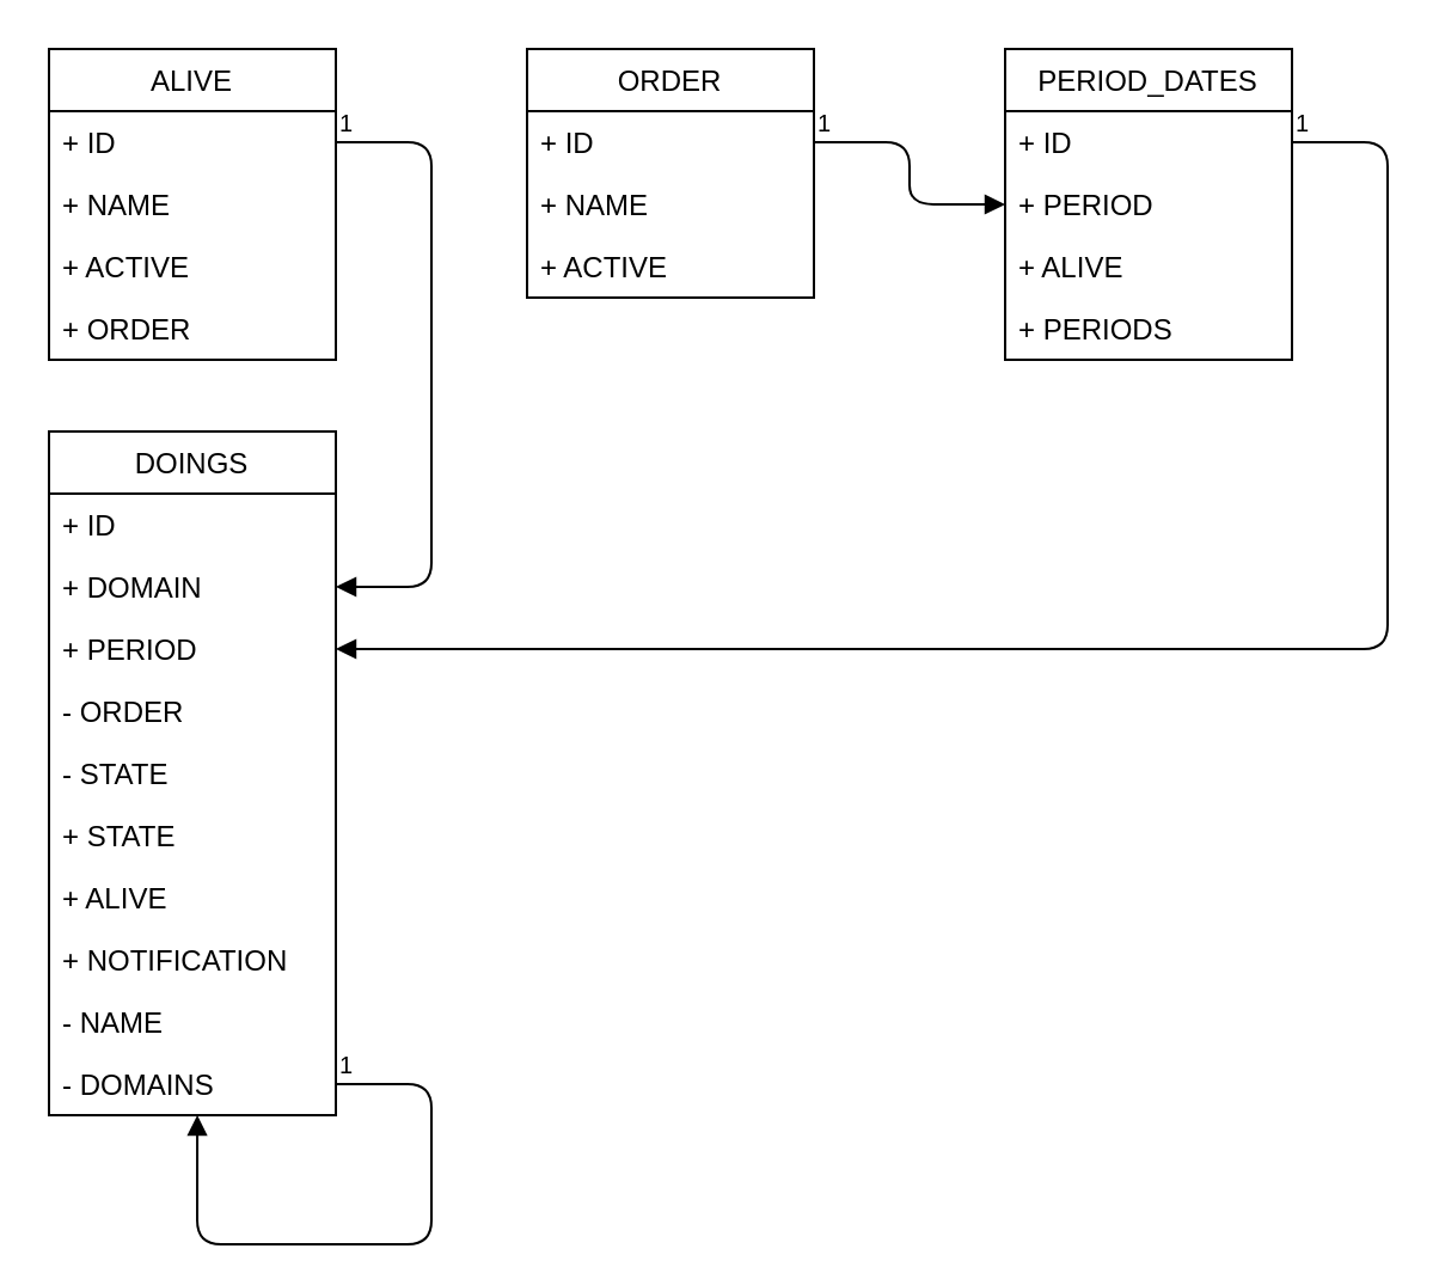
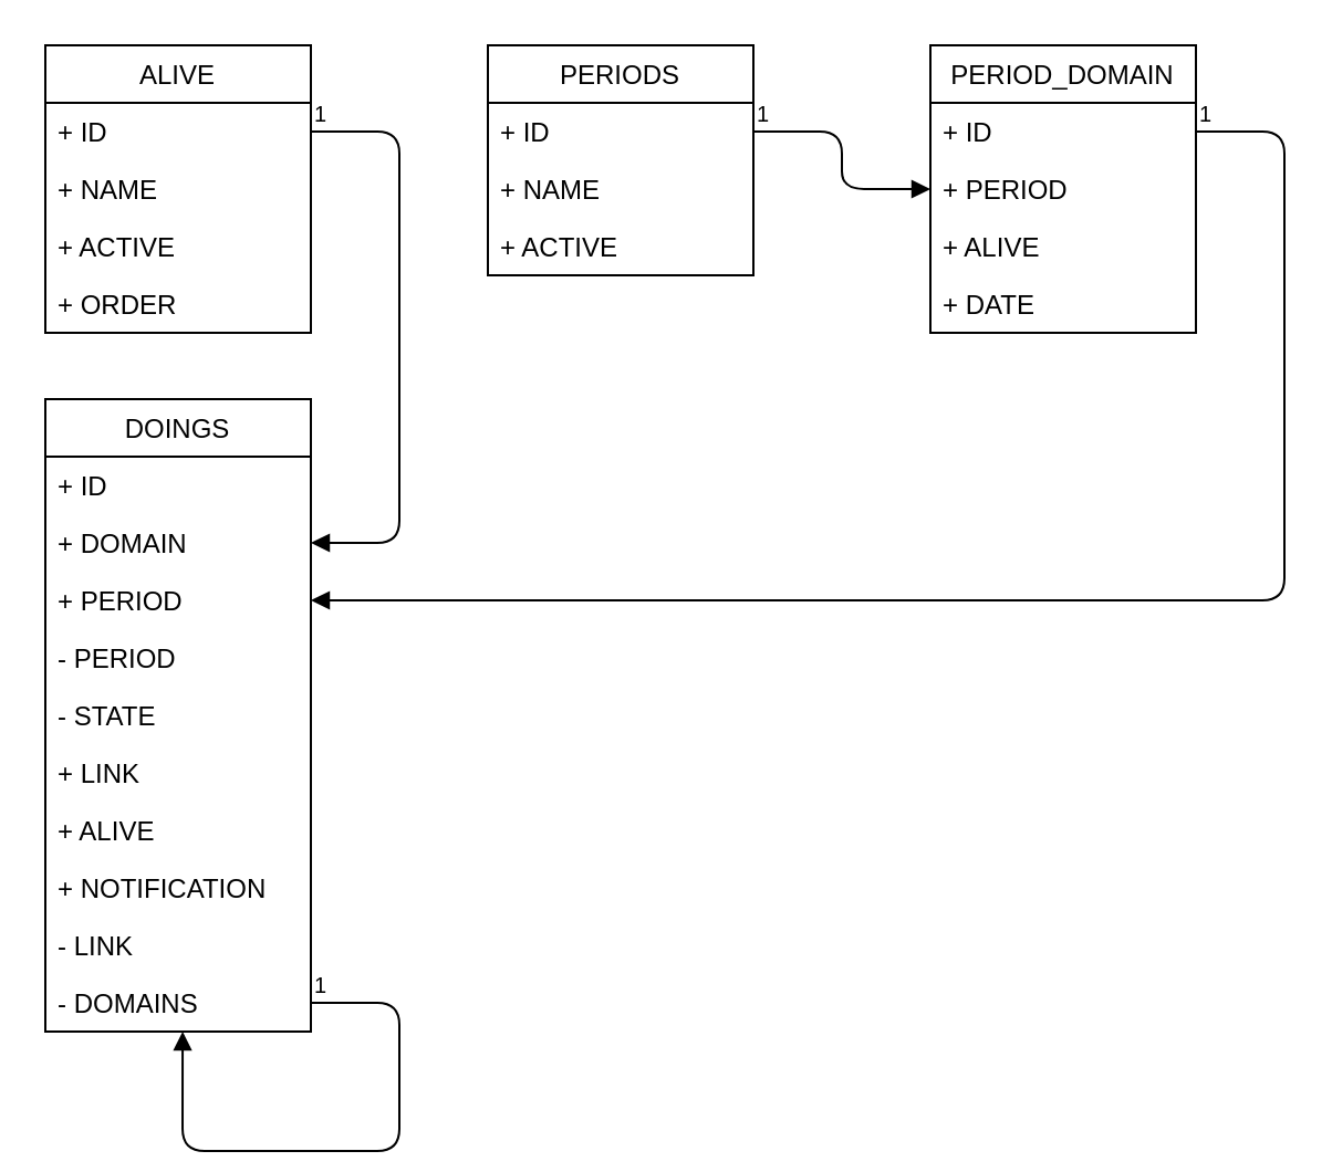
  <mxCell id="0" />
  <mxCell id="1" parent="0" />
  <mxCell id="2" value="ALIVE" style="swimlane;fontStyle=0;childLayout=stackLayout;horizontal=1;startSize=26;fillColor=none;horizontalStack=0;resizeParent=1;resizeParentMax=0;resizeLast=0;collapsible=1;marginBottom=0;" vertex="1" parent="1"><mxGeometry x="20" y="20" width="120" height="130" as="geometry"><mxRectangle x="380" y="300" width="90" height="26" as="alternateBounds" /></mxGeometry></mxCell>
  <mxCell id="3" value="+ ID" style="text;strokeColor=none;fillColor=none;align=left;verticalAlign=top;spacingLeft=4;spacingRight=4;overflow=hidden;rotatable=0;points=[[0,0.5],[1,0.5]];portConstraint=eastwest;" vertex="1" parent="2"><mxGeometry y="26" width="120" height="26" as="geometry" /></mxCell>
  <mxCell id="4" value="+ NAME" style="text;strokeColor=none;fillColor=none;align=left;verticalAlign=top;spacingLeft=4;spacingRight=4;overflow=hidden;rotatable=0;points=[[0,0.5],[1,0.5]];portConstraint=eastwest;" vertex="1" parent="2"><mxGeometry y="52" width="120" height="26" as="geometry" /></mxCell>
  <mxCell id="5" value="+ ACTIVE" style="text;strokeColor=none;fillColor=none;align=left;verticalAlign=top;spacingLeft=4;spacingRight=4;overflow=hidden;rotatable=0;points=[[0,0.5],[1,0.5]];portConstraint=eastwest;" vertex="1" parent="2"><mxGeometry y="78" width="120" height="26" as="geometry" /></mxCell>
  <mxCell id="6" value="+ ORDER" style="text;strokeColor=none;fillColor=none;align=left;verticalAlign=top;spacingLeft=4;spacingRight=4;overflow=hidden;rotatable=0;points=[[0,0.5],[1,0.5]];portConstraint=eastwest;" vertex="1" parent="2"><mxGeometry y="104" width="120" height="26" as="geometry" /></mxCell>
- <mxCell id="7" value="ORDER" style="swimlane;fontStyle=0;childLayout=stackLayout;horizontal=1;startSize=26;fillColor=none;horizontalStack=0;resizeParent=1;resizeParentMax=0;resizeLast=0;collapsible=1;marginBottom=0;" vertex="1" parent="1"><mxGeometry x="220" y="20" width="120" height="104" as="geometry"><mxRectangle x="380" y="300" width="90" height="26" as="alternateBounds" /></mxGeometry></mxCell>
+ <mxCell id="7" value="PERIODS" style="swimlane;fontStyle=0;childLayout=stackLayout;horizontal=1;startSize=26;fillColor=none;horizontalStack=0;resizeParent=1;resizeParentMax=0;resizeLast=0;collapsible=1;marginBottom=0;" vertex="1" parent="1"><mxGeometry x="220" y="20" width="120" height="104" as="geometry"><mxRectangle x="380" y="300" width="90" height="26" as="alternateBounds" /></mxGeometry></mxCell>
  <mxCell id="8" value="+ ID" style="text;strokeColor=none;fillColor=none;align=left;verticalAlign=top;spacingLeft=4;spacingRight=4;overflow=hidden;rotatable=0;points=[[0,0.5],[1,0.5]];portConstraint=eastwest;" vertex="1" parent="7"><mxGeometry y="26" width="120" height="26" as="geometry" /></mxCell>
  <mxCell id="9" value="+ NAME" style="text;strokeColor=none;fillColor=none;align=left;verticalAlign=top;spacingLeft=4;spacingRight=4;overflow=hidden;rotatable=0;points=[[0,0.5],[1,0.5]];portConstraint=eastwest;" vertex="1" parent="7"><mxGeometry y="52" width="120" height="26" as="geometry" /></mxCell>
  <mxCell id="10" value="+ ACTIVE" style="text;strokeColor=none;fillColor=none;align=left;verticalAlign=top;spacingLeft=4;spacingRight=4;overflow=hidden;rotatable=0;points=[[0,0.5],[1,0.5]];portConstraint=eastwest;" vertex="1" parent="7"><mxGeometry y="78" width="120" height="26" as="geometry" /></mxCell>
  <mxCell id="11" value="DOINGS" style="swimlane;fontStyle=0;childLayout=stackLayout;horizontal=1;startSize=26;fillColor=none;horizontalStack=0;resizeParent=1;resizeParentMax=0;resizeLast=0;collapsible=1;marginBottom=0;" vertex="1" parent="1"><mxGeometry x="20" y="180" width="120" height="286" as="geometry"><mxRectangle x="380" y="300" width="90" height="26" as="alternateBounds" /></mxGeometry></mxCell>
  <mxCell id="12" value="+ ID" style="text;strokeColor=none;fillColor=none;align=left;verticalAlign=top;spacingLeft=4;spacingRight=4;overflow=hidden;rotatable=0;points=[[0,0.5],[1,0.5]];portConstraint=eastwest;" vertex="1" parent="11"><mxGeometry y="26" width="120" height="26" as="geometry" /></mxCell>
  <mxCell id="13" value="+ DOMAIN" style="text;strokeColor=none;fillColor=none;align=left;verticalAlign=top;spacingLeft=4;spacingRight=4;overflow=hidden;rotatable=0;points=[[0,0.5],[1,0.5]];portConstraint=eastwest;" vertex="1" parent="11"><mxGeometry y="52" width="120" height="26" as="geometry" /></mxCell>
  <mxCell id="14" value="+ PERIOD" style="text;strokeColor=none;fillColor=none;align=left;verticalAlign=top;spacingLeft=4;spacingRight=4;overflow=hidden;rotatable=0;points=[[0,0.5],[1,0.5]];portConstraint=eastwest;" vertex="1" parent="11"><mxGeometry y="78" width="120" height="26" as="geometry" /></mxCell>
- <mxCell id="15" value="- ORDER" style="text;strokeColor=none;fillColor=none;align=left;verticalAlign=top;spacingLeft=4;spacingRight=4;overflow=hidden;rotatable=0;points=[[0,0.5],[1,0.5]];portConstraint=eastwest;" vertex="1" parent="11"><mxGeometry y="104" width="120" height="26" as="geometry" /></mxCell>
+ <mxCell id="15" value="- PERIOD" style="text;strokeColor=none;fillColor=none;align=left;verticalAlign=top;spacingLeft=4;spacingRight=4;overflow=hidden;rotatable=0;points=[[0,0.5],[1,0.5]];portConstraint=eastwest;" vertex="1" parent="11"><mxGeometry y="104" width="120" height="26" as="geometry" /></mxCell>
  <mxCell id="16" value="- STATE" style="text;strokeColor=none;fillColor=none;align=left;verticalAlign=top;spacingLeft=4;spacingRight=4;overflow=hidden;rotatable=0;points=[[0,0.5],[1,0.5]];portConstraint=eastwest;" vertex="1" parent="11"><mxGeometry y="130" width="120" height="26" as="geometry" /></mxCell>
- <mxCell id="17" value="+ STATE" style="text;strokeColor=none;fillColor=none;align=left;verticalAlign=top;spacingLeft=4;spacingRight=4;overflow=hidden;rotatable=0;points=[[0,0.5],[1,0.5]];portConstraint=eastwest;" vertex="1" parent="11"><mxGeometry y="156" width="120" height="26" as="geometry" /></mxCell>
+ <mxCell id="17" value="+ LINK" style="text;strokeColor=none;fillColor=none;align=left;verticalAlign=top;spacingLeft=4;spacingRight=4;overflow=hidden;rotatable=0;points=[[0,0.5],[1,0.5]];portConstraint=eastwest;" vertex="1" parent="11"><mxGeometry y="156" width="120" height="26" as="geometry" /></mxCell>
  <mxCell id="18" value="+ ALIVE" style="text;strokeColor=none;fillColor=none;align=left;verticalAlign=top;spacingLeft=4;spacingRight=4;overflow=hidden;rotatable=0;points=[[0,0.5],[1,0.5]];portConstraint=eastwest;" vertex="1" parent="11"><mxGeometry y="182" width="120" height="26" as="geometry" /></mxCell>
  <mxCell id="19" value="+ NOTIFICATION" style="text;strokeColor=none;fillColor=none;align=left;verticalAlign=top;spacingLeft=4;spacingRight=4;overflow=hidden;rotatable=0;points=[[0,0.5],[1,0.5]];portConstraint=eastwest;" vertex="1" parent="11"><mxGeometry y="208" width="120" height="26" as="geometry" /></mxCell>
- <mxCell id="20" value="- NAME" style="text;strokeColor=none;fillColor=none;align=left;verticalAlign=top;spacingLeft=4;spacingRight=4;overflow=hidden;rotatable=0;points=[[0,0.5],[1,0.5]];portConstraint=eastwest;" vertex="1" parent="11"><mxGeometry y="234" width="120" height="26" as="geometry" /></mxCell>
+ <mxCell id="20" value="- LINK" style="text;strokeColor=none;fillColor=none;align=left;verticalAlign=top;spacingLeft=4;spacingRight=4;overflow=hidden;rotatable=0;points=[[0,0.5],[1,0.5]];portConstraint=eastwest;" vertex="1" parent="11"><mxGeometry y="234" width="120" height="26" as="geometry" /></mxCell>
  <mxCell id="21" value="- DOMAINS" style="text;strokeColor=none;fillColor=none;align=left;verticalAlign=top;spacingLeft=4;spacingRight=4;overflow=hidden;rotatable=0;points=[[0,0.5],[1,0.5]];portConstraint=eastwest;" vertex="1" parent="11"><mxGeometry y="260" width="120" height="26" as="geometry" /></mxCell>
  <mxCell id="22" value="" style="endArrow=block;endFill=1;html=1;edgeStyle=orthogonalEdgeStyle;align=left;verticalAlign=top;entryX=0.517;entryY=1;entryDx=0;entryDy=0;exitX=1;exitY=0.5;exitDx=0;exitDy=0;entryPerimeter=0;" edge="1" parent="11" source="21" target="21"><mxGeometry x="-1" relative="1" as="geometry"><mxPoint x="330" y="-111" as="sourcePoint" /><mxPoint x="130" y="101" as="targetPoint" /><Array as="points"><mxPoint x="160" y="273" /><mxPoint x="160" y="340" /><mxPoint x="62" y="340" /></Array></mxGeometry></mxCell>
  <mxCell id="23" value="1" style="resizable=0;html=1;align=left;verticalAlign=bottom;labelBackgroundColor=#ffffff;fontSize=10;" connectable="0" vertex="1" parent="22"><mxGeometry x="-1" relative="1" as="geometry" /></mxCell>
  <mxCell id="24" value="" style="endArrow=block;endFill=1;html=1;edgeStyle=orthogonalEdgeStyle;align=left;verticalAlign=top;entryX=1;entryY=0.5;entryDx=0;entryDy=0;exitX=1;exitY=0.5;exitDx=0;exitDy=0;" edge="1" parent="1" source="3" target="13"><mxGeometry x="-1" relative="1" as="geometry"><mxPoint x="280" y="310" as="sourcePoint" /><mxPoint x="440" y="310" as="targetPoint" /><Array as="points"><mxPoint x="180" y="59" /></Array></mxGeometry></mxCell>
  <mxCell id="25" value="1" style="resizable=0;html=1;align=left;verticalAlign=bottom;labelBackgroundColor=#ffffff;fontSize=10;" connectable="0" vertex="1" parent="24"><mxGeometry x="-1" relative="1" as="geometry" /></mxCell>
  <mxCell id="26" value="" style="endArrow=block;endFill=1;html=1;edgeStyle=orthogonalEdgeStyle;align=left;verticalAlign=top;entryX=0;entryY=0.5;entryDx=0;entryDy=0;exitX=1;exitY=0.5;exitDx=0;exitDy=0;" edge="1" parent="1" source="8" target="30"><mxGeometry x="-1" relative="1" as="geometry"><mxPoint x="150" y="69" as="sourcePoint" /><mxPoint x="180" y="315" as="targetPoint" /><Array as="points"><mxPoint x="380" y="59" /><mxPoint x="380" y="85" /></Array></mxGeometry></mxCell>
  <mxCell id="27" value="1" style="resizable=0;html=1;align=left;verticalAlign=bottom;labelBackgroundColor=#ffffff;fontSize=10;" connectable="0" vertex="1" parent="26"><mxGeometry x="-1" relative="1" as="geometry" /></mxCell>
- <mxCell id="28" value="PERIOD_DATES" style="swimlane;fontStyle=0;childLayout=stackLayout;horizontal=1;startSize=26;fillColor=none;horizontalStack=0;resizeParent=1;resizeParentMax=0;resizeLast=0;collapsible=1;marginBottom=0;" vertex="1" parent="1"><mxGeometry x="420" y="20" width="120" height="130" as="geometry"><mxRectangle x="380" y="300" width="90" height="26" as="alternateBounds" /></mxGeometry></mxCell>
+ <mxCell id="28" value="PERIOD_DOMAIN" style="swimlane;fontStyle=0;childLayout=stackLayout;horizontal=1;startSize=26;fillColor=none;horizontalStack=0;resizeParent=1;resizeParentMax=0;resizeLast=0;collapsible=1;marginBottom=0;" vertex="1" parent="1"><mxGeometry x="420" y="20" width="120" height="130" as="geometry"><mxRectangle x="380" y="300" width="90" height="26" as="alternateBounds" /></mxGeometry></mxCell>
  <mxCell id="29" value="+ ID" style="text;strokeColor=none;fillColor=none;align=left;verticalAlign=top;spacingLeft=4;spacingRight=4;overflow=hidden;rotatable=0;points=[[0,0.5],[1,0.5]];portConstraint=eastwest;" vertex="1" parent="28"><mxGeometry y="26" width="120" height="26" as="geometry" /></mxCell>
  <mxCell id="30" value="+ PERIOD" style="text;strokeColor=none;fillColor=none;align=left;verticalAlign=top;spacingLeft=4;spacingRight=4;overflow=hidden;rotatable=0;points=[[0,0.5],[1,0.5]];portConstraint=eastwest;" vertex="1" parent="28"><mxGeometry y="52" width="120" height="26" as="geometry" /></mxCell>
  <mxCell id="31" value="+ ALIVE" style="text;strokeColor=none;fillColor=none;align=left;verticalAlign=top;spacingLeft=4;spacingRight=4;overflow=hidden;rotatable=0;points=[[0,0.5],[1,0.5]];portConstraint=eastwest;" vertex="1" parent="28"><mxGeometry y="78" width="120" height="26" as="geometry" /></mxCell>
- <mxCell id="32" value="+ PERIODS" style="text;strokeColor=none;fillColor=none;align=left;verticalAlign=top;spacingLeft=4;spacingRight=4;overflow=hidden;rotatable=0;points=[[0,0.5],[1,0.5]];portConstraint=eastwest;" vertex="1" parent="28"><mxGeometry y="104" width="120" height="26" as="geometry" /></mxCell>
+ <mxCell id="32" value="+ DATE" style="text;strokeColor=none;fillColor=none;align=left;verticalAlign=top;spacingLeft=4;spacingRight=4;overflow=hidden;rotatable=0;points=[[0,0.5],[1,0.5]];portConstraint=eastwest;" vertex="1" parent="28"><mxGeometry y="104" width="120" height="26" as="geometry" /></mxCell>
  <mxCell id="33" value="" style="endArrow=block;endFill=1;html=1;edgeStyle=orthogonalEdgeStyle;align=left;verticalAlign=top;entryX=1;entryY=0.5;entryDx=0;entryDy=0;exitX=1;exitY=0.5;exitDx=0;exitDy=0;" edge="1" parent="1" source="29" target="14"><mxGeometry x="-1" relative="1" as="geometry"><mxPoint x="150" y="69" as="sourcePoint" /><mxPoint x="150" y="255" as="targetPoint" /><Array as="points"><mxPoint x="580" y="59" /><mxPoint x="580" y="271" /></Array></mxGeometry></mxCell>
  <mxCell id="34" value="1" style="resizable=0;html=1;align=left;verticalAlign=bottom;labelBackgroundColor=#ffffff;fontSize=10;" connectable="0" vertex="1" parent="33"><mxGeometry x="-1" relative="1" as="geometry" /></mxCell>
